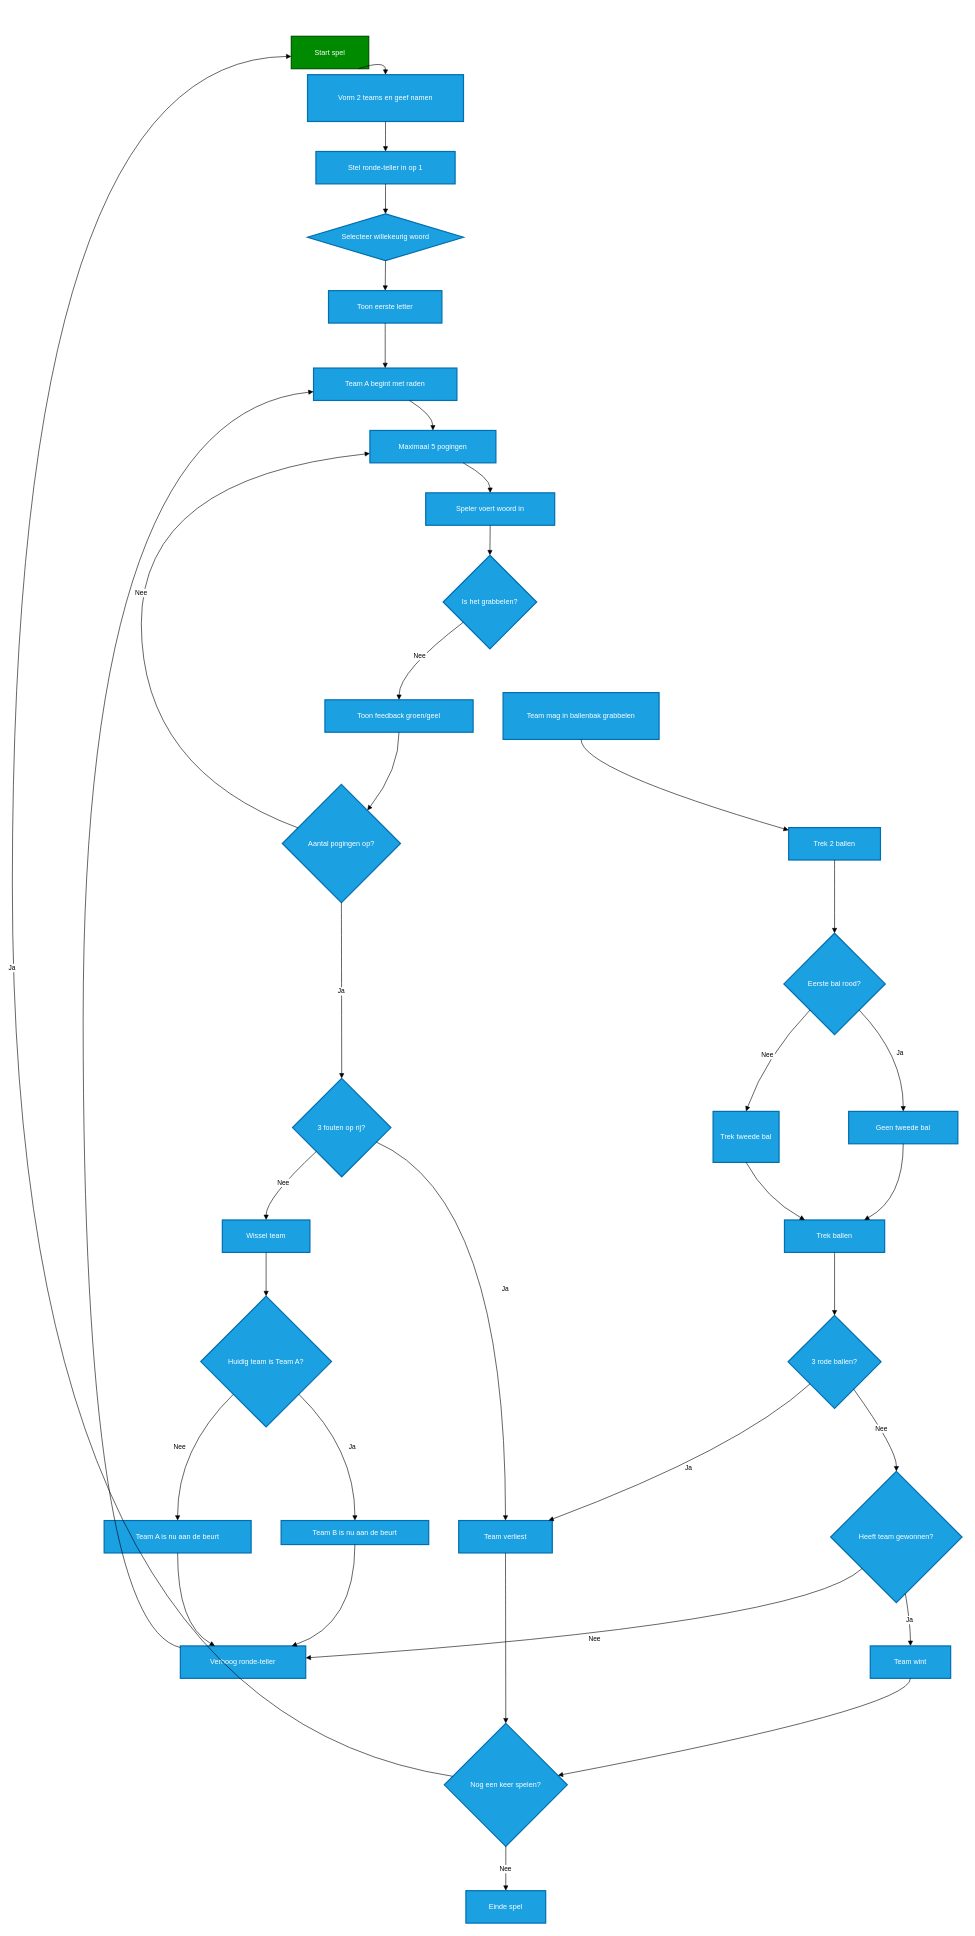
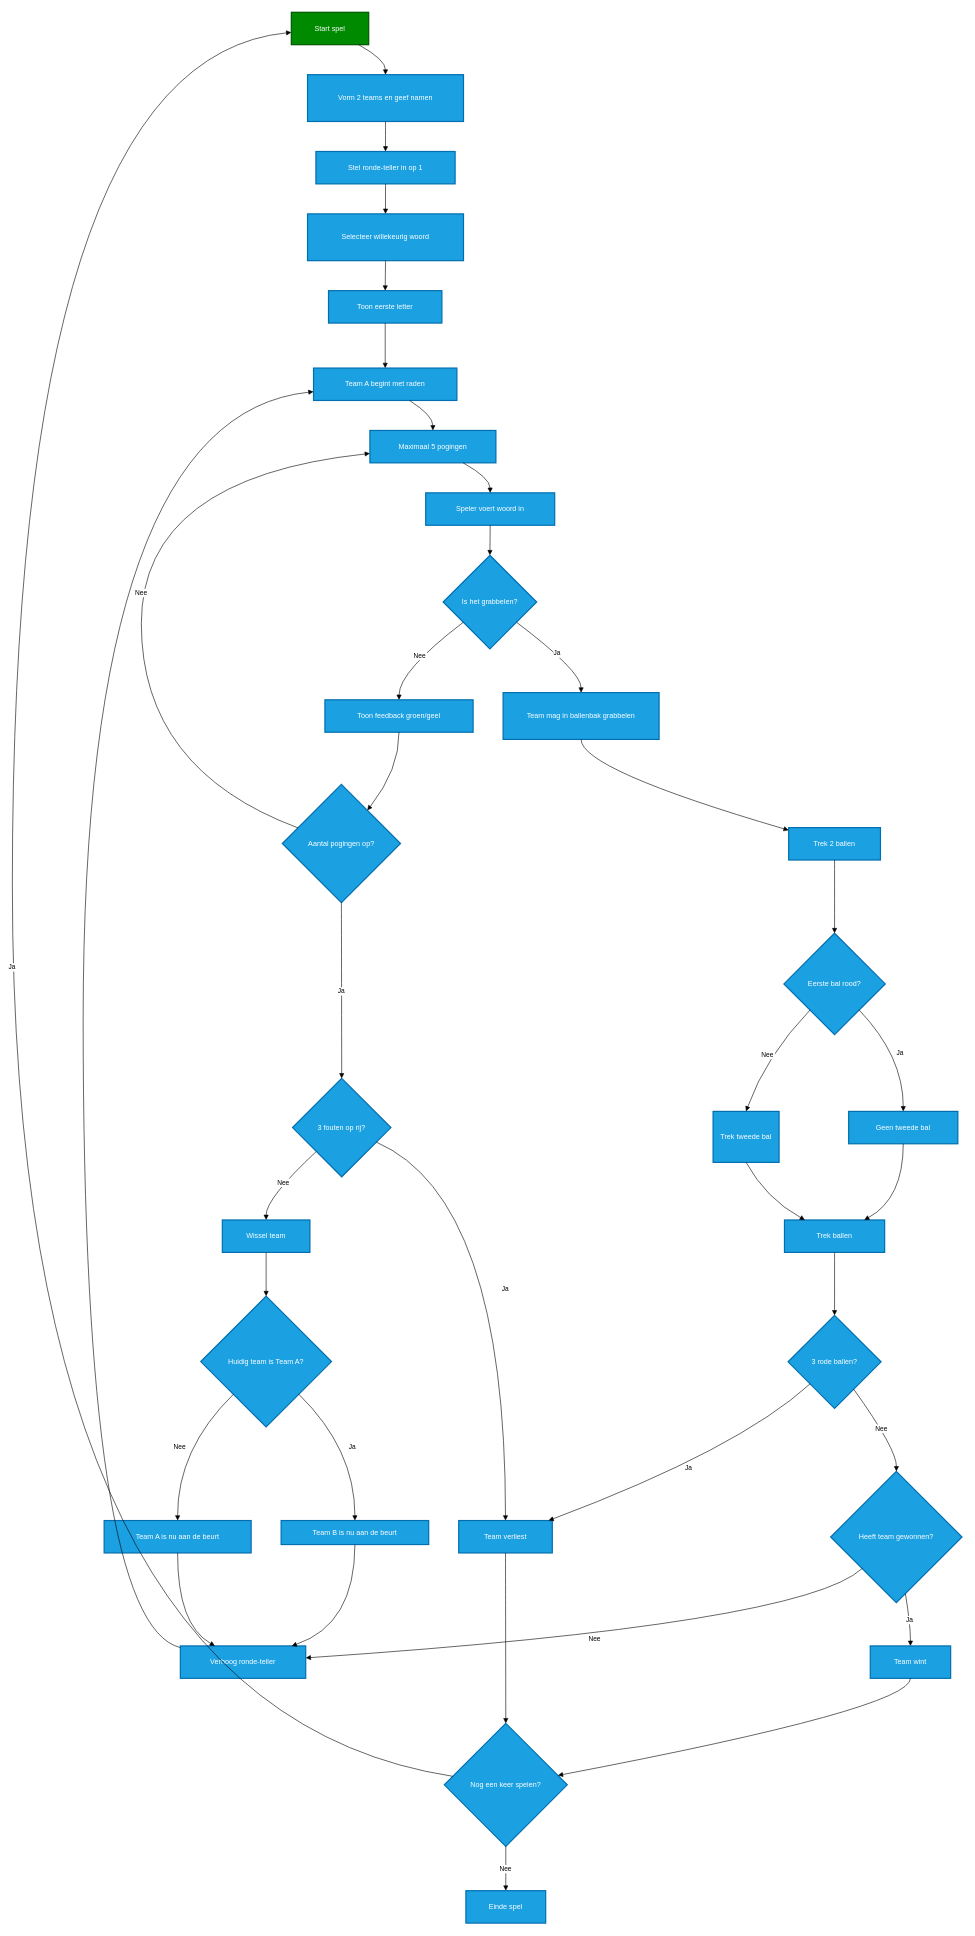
  <mxCell id="0" />
  <mxCell id="1" parent="0" />
  <mxCell id="2" value="Ja" style="curved=1;startArrow=none;endArrow=block;exitX=0;exitY=0.39;entryX=0;entryY=0.72;rounded=0;" edge="1" parent="1"><mxGeometry relative="1" as="geometry"><Array as="points"><mxPoint x="135" y="2859" /><mxPoint x="135" y="559" /></Array><mxPoint x="356" y="518.88" as="targetPoint" /></mxGeometry></mxCell>
- <mxCell id="3" value="Start spel" style="whiteSpace=wrap;strokeWidth=2;fillColor=#008a00;fontColor=#ffffff;strokeColor=#005700;" vertex="1" parent="1"><mxGeometry x="485" y="60" width="129" height="54" as="geometry" /></mxCell>
+ <mxCell id="3" value="Start spel" style="whiteSpace=wrap;strokeWidth=2;fillColor=#008a00;fontColor=#ffffff;strokeColor=#005700;" vertex="1" parent="1"><mxGeometry x="485" y="20" width="129" height="54" as="geometry" /></mxCell>
  <mxCell id="4" value="Vorm 2 teams en geef namen" style="whiteSpace=wrap;strokeWidth=2;fillColor=light-dark(#1BA1E2,#00B8C4);fontColor=#ffffff;strokeColor=light-dark(#006EAF,#004B52);" vertex="1" parent="1"><mxGeometry x="512" y="124" width="260" height="78" as="geometry" /></mxCell>
  <mxCell id="5" value="Stel ronde-teller in op 1" style="whiteSpace=wrap;strokeWidth=2;fillColor=light-dark(#1BA1E2,#00B8C4);fontColor=#ffffff;strokeColor=light-dark(#006EAF,#004B52);" vertex="1" parent="1"><mxGeometry x="526" y="252" width="232" height="54" as="geometry" /></mxCell>
- <mxCell id="6" value="Selecteer willekeurig woord" style="rhombus;whiteSpace=wrap;strokeWidth=2;fillColor=light-dark(#1BA1E2,#00B8C4);fontColor=#ffffff;strokeColor=light-dark(#006EAF,#004B52);" vertex="1" parent="1"><mxGeometry x="512" y="356" width="260" height="78" as="geometry" /></mxCell>
+ <mxCell id="6" value="Selecteer willekeurig woord" style="whiteSpace=wrap;strokeWidth=2;fillColor=light-dark(#1BA1E2,#00B8C4);fontColor=#ffffff;strokeColor=light-dark(#006EAF,#004B52);" vertex="1" parent="1"><mxGeometry x="512" y="356" width="260" height="78" as="geometry" /></mxCell>
  <mxCell id="7" value="Toon eerste letter" style="whiteSpace=wrap;strokeWidth=2;fillColor=light-dark(#1BA1E2,#00B8C4);fontColor=#ffffff;strokeColor=light-dark(#006EAF,#004B52);" vertex="1" parent="1"><mxGeometry x="547" y="484" width="189" height="54" as="geometry" /></mxCell>
  <mxCell id="8" value="Team A begint met raden" style="whiteSpace=wrap;strokeWidth=2;fillColor=light-dark(#1BA1E2,#00B8C4);fontColor=#ffffff;strokeColor=light-dark(#006EAF,#004B52);" vertex="1" parent="1"><mxGeometry x="522" y="613" width="239" height="54" as="geometry" /></mxCell>
  <mxCell id="9" value="Maximaal 5 pogingen" style="whiteSpace=wrap;strokeWidth=2;fillColor=light-dark(#1BA1E2,#00B8C4);fontColor=#ffffff;strokeColor=light-dark(#006EAF,#004B52);" vertex="1" parent="1"><mxGeometry x="616" y="717" width="210" height="54" as="geometry" /></mxCell>
  <mxCell id="10" value="Speler voert woord in" style="whiteSpace=wrap;strokeWidth=2;fillColor=light-dark(#1BA1E2,#00B8C4);fontColor=#ffffff;strokeColor=light-dark(#006EAF,#004B52);" vertex="1" parent="1"><mxGeometry x="709" y="821" width="215" height="54" as="geometry" /></mxCell>
  <mxCell id="11" value="Is het grabbelen?" style="rhombus;strokeWidth=2;whiteSpace=wrap;fillColor=#1ba1e2;fontColor=#ffffff;strokeColor=#006EAF;" vertex="1" parent="1"><mxGeometry x="738" y="925" width="156" height="156" as="geometry" /></mxCell>
  <mxCell id="12" value="Team mag in ballenbak grabbelen" style="whiteSpace=wrap;strokeWidth=2;fillColor=light-dark(#1BA1E2,#00B8C4);fontColor=#ffffff;strokeColor=light-dark(#006EAF,#004B52);" vertex="1" parent="1"><mxGeometry x="838" y="1154" width="260" height="78" as="geometry" /></mxCell>
  <mxCell id="13" value="Toon feedback groen/geel" style="whiteSpace=wrap;strokeWidth=2;fillColor=light-dark(#1BA1E2,#00B8C4);fontColor=#ffffff;strokeColor=light-dark(#006EAF,#004B52);" vertex="1" parent="1"><mxGeometry x="541" y="1166" width="247" height="54" as="geometry" /></mxCell>
  <mxCell id="14" value="Aantal pogingen op?" style="rhombus;strokeWidth=2;whiteSpace=wrap;fillColor=#1ba1e2;fontColor=#ffffff;strokeColor=#006EAF;" vertex="1" parent="1"><mxGeometry x="470" y="1307" width="197" height="197" as="geometry" /></mxCell>
  <mxCell id="15" value="3 fouten op rij?" style="rhombus;strokeWidth=2;whiteSpace=wrap;fillColor=#1ba1e2;fontColor=#ffffff;strokeColor=#006EAF;" vertex="1" parent="1"><mxGeometry x="487" y="1797" width="164" height="164" as="geometry" /></mxCell>
  <mxCell id="16" value="Team verliest" style="whiteSpace=wrap;strokeWidth=2;fillColor=light-dark(#1BA1E2,#00B8C4);fontColor=#ffffff;strokeColor=light-dark(#006EAF,#004B52);" vertex="1" parent="1"><mxGeometry x="764" y="2534" width="156" height="54" as="geometry" /></mxCell>
  <mxCell id="17" value="Wissel team" style="whiteSpace=wrap;strokeWidth=2;fillColor=light-dark(#1BA1E2,#00B8C4);fontColor=#ffffff;strokeColor=light-dark(#006EAF,#004B52);" vertex="1" parent="1"><mxGeometry x="370" y="2033" width="146" height="54" as="geometry" /></mxCell>
  <mxCell id="18" value="Huidig team is Team A?" style="rhombus;strokeWidth=2;whiteSpace=wrap;fillColor=#1ba1e2;fontColor=#ffffff;strokeColor=#006EAF;" vertex="1" parent="1"><mxGeometry x="334" y="2160" width="218" height="218" as="geometry" /></mxCell>
  <mxCell id="19" value="Team B is nu aan de beurt" style="whiteSpace=wrap;strokeWidth=2;fillColor=light-dark(#1BA1E2,#00B8C4);fontColor=#ffffff;strokeColor=light-dark(#006EAF,#004B52);" vertex="1" parent="1"><mxGeometry x="468" y="2534" width="246" height="40" as="geometry" /></mxCell>
  <mxCell id="20" value="Team A is nu aan de beurt" style="whiteSpace=wrap;strokeWidth=2;fillColor=light-dark(#1BA1E2,#00B8C4);fontColor=#ffffff;strokeColor=light-dark(#006EAF,#004B52);" vertex="1" parent="1"><mxGeometry x="173" y="2534" width="245" height="54" as="geometry" /></mxCell>
  <mxCell id="21" value="Verhoog ronde-teller" style="whiteSpace=wrap;strokeWidth=2;fillColor=light-dark(#1BA1E2,#00B8C4);fontColor=#ffffff;strokeColor=light-dark(#006EAF,#004B52);" vertex="1" parent="1"><mxGeometry x="300" y="2743" width="209" height="54" as="geometry" /></mxCell>
  <mxCell id="22" value="Trek 2 ballen" style="whiteSpace=wrap;strokeWidth=2;fillColor=light-dark(#1BA1E2,#00B8C4);fontColor=#ffffff;strokeColor=light-dark(#006EAF,#004B52);" vertex="1" parent="1"><mxGeometry x="1314" y="1379" width="153" height="54" as="geometry" /></mxCell>
  <mxCell id="23" value="Eerste bal rood?" style="rhombus;strokeWidth=2;whiteSpace=wrap;fillColor=#1ba1e2;fontColor=#ffffff;strokeColor=#006EAF;" vertex="1" parent="1"><mxGeometry x="1306" y="1555" width="169" height="169" as="geometry" /></mxCell>
  <mxCell id="24" value="Geen tweede bal" style="whiteSpace=wrap;strokeWidth=2;fillColor=light-dark(#1BA1E2,#00B8C4);fontColor=#ffffff;strokeColor=light-dark(#006EAF,#004B52);" vertex="1" parent="1"><mxGeometry x="1414" y="1852" width="182" height="54" as="geometry" /></mxCell>
  <mxCell id="25" value="Trek tweede bal" style="whiteSpace=wrap;strokeWidth=2;fillColor=light-dark(#1BA1E2,#00B8C4);fontColor=#ffffff;strokeColor=light-dark(#006EAF,#004B52);" vertex="1" parent="1"><mxGeometry x="1188" y="1852" width="110" height="85" as="geometry" /></mxCell>
  <mxCell id="26" value="Trek ballen" style="whiteSpace=wrap;strokeWidth=2;fillColor=light-dark(#1BA1E2,#00B8C4);fontColor=#ffffff;strokeColor=light-dark(#006EAF,#004B52);" vertex="1" parent="1"><mxGeometry x="1307" y="2033" width="167" height="54" as="geometry" /></mxCell>
  <mxCell id="27" value="3 rode ballen?" style="rhombus;strokeWidth=2;whiteSpace=wrap;fillColor=#1ba1e2;fontColor=#ffffff;strokeColor=#006EAF;" vertex="1" parent="1"><mxGeometry x="1313" y="2192" width="155" height="155" as="geometry" /></mxCell>
  <mxCell id="28" value="Heeft team gewonnen?" style="rhombus;strokeWidth=2;whiteSpace=wrap;fillColor=#1ba1e2;fontColor=#ffffff;strokeColor=#006EAF;" vertex="1" parent="1"><mxGeometry x="1384" y="2452" width="219" height="219" as="geometry" /></mxCell>
  <mxCell id="29" value="Team wint" style="whiteSpace=wrap;strokeWidth=2;fillColor=light-dark(#1BA1E2,#00B8C4);fontColor=#ffffff;strokeColor=light-dark(#006EAF,#004B52);" vertex="1" parent="1"><mxGeometry x="1450" y="2743" width="134" height="54" as="geometry" /></mxCell>
  <mxCell id="30" value="Nog een keer spelen?" style="rhombus;strokeWidth=2;whiteSpace=wrap;fillColor=#1ba1e2;fontColor=#ffffff;strokeColor=#006EAF;" vertex="1" parent="1"><mxGeometry x="740" y="2872" width="205" height="205" as="geometry" /></mxCell>
  <mxCell id="31" value="Einde spel" style="whiteSpace=wrap;strokeWidth=2;fillColor=light-dark(#1BA1E2,#FF9281);fontColor=#ffffff;strokeColor=light-dark(#006EAF,#A65F55);" vertex="1" parent="1"><mxGeometry x="776" y="3151" width="133" height="54" as="geometry" /></mxCell>
  <mxCell id="32" value="" style="curved=1;startArrow=none;endArrow=block;exitX=0.87;exitY=1;entryX=0.5;entryY=0;rounded=0;" edge="1" parent="1" source="3" target="4"><mxGeometry relative="1" as="geometry"><Array as="points"><mxPoint x="642" y="99" /></Array></mxGeometry></mxCell>
  <mxCell id="33" value="" style="curved=1;startArrow=none;endArrow=block;exitX=0.5;exitY=1;entryX=0.5;entryY=0;rounded=0;" edge="1" parent="1" source="4" target="5"><mxGeometry relative="1" as="geometry"><Array as="points" /></mxGeometry></mxCell>
  <mxCell id="34" value="" style="curved=1;startArrow=none;endArrow=block;exitX=0.5;exitY=1;entryX=0.5;entryY=0;rounded=0;" edge="1" parent="1" source="5" target="6"><mxGeometry relative="1" as="geometry"><Array as="points" /></mxGeometry></mxCell>
  <mxCell id="35" value="" style="curved=1;startArrow=none;endArrow=block;exitX=0.5;exitY=1;entryX=0.5;entryY=0;rounded=0;" edge="1" parent="1" source="6" target="7"><mxGeometry relative="1" as="geometry"><Array as="points" /></mxGeometry></mxCell>
  <mxCell id="36" value="" style="curved=1;startArrow=none;endArrow=block;exitX=0.5;exitY=1;entryX=0.5;entryY=0;rounded=0;" edge="1" parent="1" source="7" target="8"><mxGeometry relative="1" as="geometry"><Array as="points" /></mxGeometry></mxCell>
  <mxCell id="37" value="" style="curved=1;startArrow=none;endArrow=block;exitX=0.67;exitY=1;entryX=0.5;entryY=0;rounded=0;" edge="1" parent="1" source="8" target="9"><mxGeometry relative="1" as="geometry"><Array as="points"><mxPoint x="721" y="692" /></Array></mxGeometry></mxCell>
  <mxCell id="38" value="" style="curved=1;startArrow=none;endArrow=block;exitX=0.74;exitY=1;entryX=0.5;entryY=0;rounded=0;" edge="1" parent="1" source="9" target="10"><mxGeometry relative="1" as="geometry"><Array as="points"><mxPoint x="816" y="796" /></Array></mxGeometry></mxCell>
  <mxCell id="39" value="" style="curved=1;startArrow=none;endArrow=block;exitX=0.5;exitY=1;entryX=0.5;entryY=0;rounded=0;" edge="1" parent="1" source="10" target="11"><mxGeometry relative="1" as="geometry"><Array as="points" /></mxGeometry></mxCell>
+ <mxCell id="40" value="Ja" style="curved=1;startArrow=none;endArrow=block;exitX=1;exitY=0.88;entryX=0.5;entryY=0;rounded=0;" edge="1" parent="1" source="11" target="12"><mxGeometry relative="1" as="geometry"><Array as="points"><mxPoint x="968" y="1118" /></Array></mxGeometry></mxCell>
  <mxCell id="41" value="Nee" style="curved=1;startArrow=none;endArrow=block;exitX=0;exitY=0.88;entryX=0.5;entryY=0;rounded=0;" edge="1" parent="1" source="11" target="13"><mxGeometry relative="1" as="geometry"><Array as="points"><mxPoint x="665" y="1118" /></Array></mxGeometry></mxCell>
  <mxCell id="42" value="" style="curved=1;startArrow=none;endArrow=block;exitX=0.5;exitY=1;entryX=0.89;entryY=0;rounded=0;" edge="1" parent="1" source="13" target="14"><mxGeometry relative="1" as="geometry"><Array as="points"><mxPoint x="665" y="1282" /></Array></mxGeometry></mxCell>
  <mxCell id="43" value="Nee" style="curved=1;startArrow=none;endArrow=block;exitX=0;exitY=0.32;entryX=0;entryY=0.71;rounded=0;" edge="1" parent="1" source="14" target="9"><mxGeometry relative="1" as="geometry"><Array as="points"><mxPoint x="235" y="1282" /><mxPoint x="235" y="796" /></Array></mxGeometry></mxCell>
  <mxCell id="44" value="Ja" style="curved=1;startArrow=none;endArrow=block;exitX=0.5;exitY=1;entryX=0.5;entryY=0;rounded=0;" edge="1" parent="1" source="14" target="15"><mxGeometry relative="1" as="geometry"><Array as="points" /></mxGeometry></mxCell>
  <mxCell id="45" value="Ja" style="curved=1;startArrow=none;endArrow=block;exitX=1;exitY=0.71;entryX=0.5;entryY=0;rounded=0;" edge="1" parent="1" source="15" target="16"><mxGeometry relative="1" as="geometry"><Array as="points"><mxPoint x="842" y="1997" /></Array></mxGeometry></mxCell>
  <mxCell id="46" value="Nee" style="curved=1;startArrow=none;endArrow=block;exitX=0;exitY=0.97;entryX=0.5;entryY=0.01;rounded=0;" edge="1" parent="1" source="15" target="17"><mxGeometry relative="1" as="geometry"><Array as="points"><mxPoint x="443" y="1997" /></Array></mxGeometry></mxCell>
  <mxCell id="47" value="" style="curved=1;startArrow=none;endArrow=block;exitX=0.5;exitY=1.01;entryX=0.5;entryY=0;rounded=0;" edge="1" parent="1" source="17" target="18"><mxGeometry relative="1" as="geometry"><Array as="points" /></mxGeometry></mxCell>
  <mxCell id="48" value="Ja" style="curved=1;startArrow=none;endArrow=block;exitX=1;exitY=1;entryX=0.5;entryY=0;rounded=0;" edge="1" parent="1" source="18" target="19"><mxGeometry relative="1" as="geometry"><Array as="points"><mxPoint x="591" y="2415" /></Array></mxGeometry></mxCell>
  <mxCell id="49" value="Nee" style="curved=1;startArrow=none;endArrow=block;exitX=0;exitY=1;entryX=0.5;entryY=0;rounded=0;" edge="1" parent="1" source="18" target="20"><mxGeometry relative="1" as="geometry"><Array as="points"><mxPoint x="295" y="2415" /></Array></mxGeometry></mxCell>
  <mxCell id="50" value="" style="curved=1;startArrow=none;endArrow=block;exitX=0.5;exitY=1;entryX=0.88;entryY=0.01;rounded=0;" edge="1" parent="1" source="19" target="21"><mxGeometry relative="1" as="geometry"><Array as="points"><mxPoint x="591" y="2707" /></Array></mxGeometry></mxCell>
  <mxCell id="51" value="" style="curved=1;startArrow=none;endArrow=block;exitX=0.5;exitY=1;entryX=0.28;entryY=0.01;rounded=0;" edge="1" parent="1" source="20" target="21"><mxGeometry relative="1" as="geometry"><Array as="points"><mxPoint x="295" y="2707" /></Array></mxGeometry></mxCell>
  <mxCell id="52" value="" style="curved=1;startArrow=none;endArrow=block;exitX=0;exitY=0.05;entryX=0;entryY=0.73;rounded=0;" edge="1" parent="1" source="21" target="8"><mxGeometry relative="1" as="geometry"><Array as="points"><mxPoint x="138" y="2707" /><mxPoint x="138" y="692" /></Array></mxGeometry></mxCell>
  <mxCell id="53" value="" style="curved=1;startArrow=none;endArrow=block;exitX=0.5;exitY=1;entryX=0;entryY=0.08;rounded=0;" edge="1" parent="1" source="12" target="22"><mxGeometry relative="1" as="geometry"><Array as="points"><mxPoint x="968" y="1282" /></Array></mxGeometry></mxCell>
  <mxCell id="54" value="" style="curved=1;startArrow=none;endArrow=block;exitX=0.5;exitY=1;entryX=0.5;entryY=0;rounded=0;" edge="1" parent="1" source="22" target="23"><mxGeometry relative="1" as="geometry"><Array as="points" /></mxGeometry></mxCell>
  <mxCell id="55" value="Ja" style="curved=1;startArrow=none;endArrow=block;exitX=0.97;exitY=1;entryX=0.5;entryY=-0.01;rounded=0;" edge="1" parent="1" source="23" target="24"><mxGeometry relative="1" as="geometry"><Array as="points"><mxPoint x="1505" y="1760" /></Array></mxGeometry></mxCell>
  <mxCell id="56" value="Nee" style="curved=1;startArrow=none;endArrow=block;exitX=0.03;exitY=1;entryX=0.5;entryY=-0.01;rounded=0;" edge="1" parent="1" source="23" target="25"><mxGeometry relative="1" as="geometry"><Array as="points"><mxPoint x="1276" y="1760" /></Array></mxGeometry></mxCell>
  <mxCell id="57" value="" style="curved=1;startArrow=none;endArrow=block;exitX=0.5;exitY=0.99;entryX=0.79;entryY=0.01;rounded=0;" edge="1" parent="1" source="24" target="26"><mxGeometry relative="1" as="geometry"><Array as="points"><mxPoint x="1505" y="1997" /></Array></mxGeometry></mxCell>
  <mxCell id="58" value="" style="curved=1;startArrow=none;endArrow=block;exitX=0.5;exitY=0.99;entryX=0.21;entryY=0.01;rounded=0;" edge="1" parent="1" source="25" target="26"><mxGeometry relative="1" as="geometry"><Array as="points"><mxPoint x="1276" y="1997" /></Array></mxGeometry></mxCell>
  <mxCell id="59" value="" style="curved=1;startArrow=none;endArrow=block;exitX=0.5;exitY=1.01;entryX=0.5;entryY=0;rounded=0;" edge="1" parent="1" source="26" target="27"><mxGeometry relative="1" as="geometry"><Array as="points" /></mxGeometry></mxCell>
  <mxCell id="60" value="Ja" style="curved=1;startArrow=none;endArrow=block;exitX=0;exitY=0.95;entryX=0.96;entryY=0;rounded=0;" edge="1" parent="1" source="27" target="16"><mxGeometry relative="1" as="geometry"><Array as="points"><mxPoint x="1230" y="2415" /></Array></mxGeometry></mxCell>
  <mxCell id="61" value="Nee" style="curved=1;startArrow=none;endArrow=block;exitX=0.85;exitY=1;entryX=0.5;entryY=0;rounded=0;" edge="1" parent="1" source="27" target="28"><mxGeometry relative="1" as="geometry"><Array as="points"><mxPoint x="1494" y="2415" /></Array></mxGeometry></mxCell>
  <mxCell id="62" value="Ja" style="curved=1;startArrow=none;endArrow=block;exitX=0.58;exitY=1;entryX=0.5;entryY=0.01;rounded=0;" edge="1" parent="1" source="28" target="29"><mxGeometry relative="1" as="geometry"><Array as="points"><mxPoint x="1517" y="2707" /></Array></mxGeometry></mxCell>
  <mxCell id="63" value="Nee" style="curved=1;startArrow=none;endArrow=block;exitX=0;exitY=0.96;entryX=1;entryY=0.37;rounded=0;" edge="1" parent="1" source="28" target="21"><mxGeometry relative="1" as="geometry"><Array as="points"><mxPoint x="1336" y="2707" /></Array></mxGeometry></mxCell>
  <mxCell id="64" value="" style="curved=1;startArrow=none;endArrow=block;exitX=0.5;exitY=1.01;entryX=1;entryY=0.41;rounded=0;" edge="1" parent="1" source="29" target="30"><mxGeometry relative="1" as="geometry"><Array as="points"><mxPoint x="1517" y="2847" /></Array></mxGeometry></mxCell>
  <mxCell id="65" value="" style="curved=1;startArrow=none;endArrow=block;exitX=0.5;exitY=1;entryX=0.5;entryY=0;rounded=0;" edge="1" parent="1" source="16" target="30"><mxGeometry relative="1" as="geometry"><Array as="points" /></mxGeometry></mxCell>
  <mxCell id="66" value="Ja" style="curved=1;startArrow=none;endArrow=block;exitX=0;exitY=0.42;entryX=0;entryY=0.62;rounded=0;" edge="1" parent="1" source="30" target="3"><mxGeometry relative="1" as="geometry"><Array as="points"><mxPoint x="20" y="2847" /><mxPoint x="20" y="99" /></Array></mxGeometry></mxCell>
  <mxCell id="67" value="Nee" style="curved=1;startArrow=none;endArrow=block;exitX=0.5;exitY=1;entryX=0.5;entryY=0;rounded=0;" edge="1" parent="1" source="30" target="31"><mxGeometry relative="1" as="geometry"><Array as="points" /></mxGeometry></mxCell>
